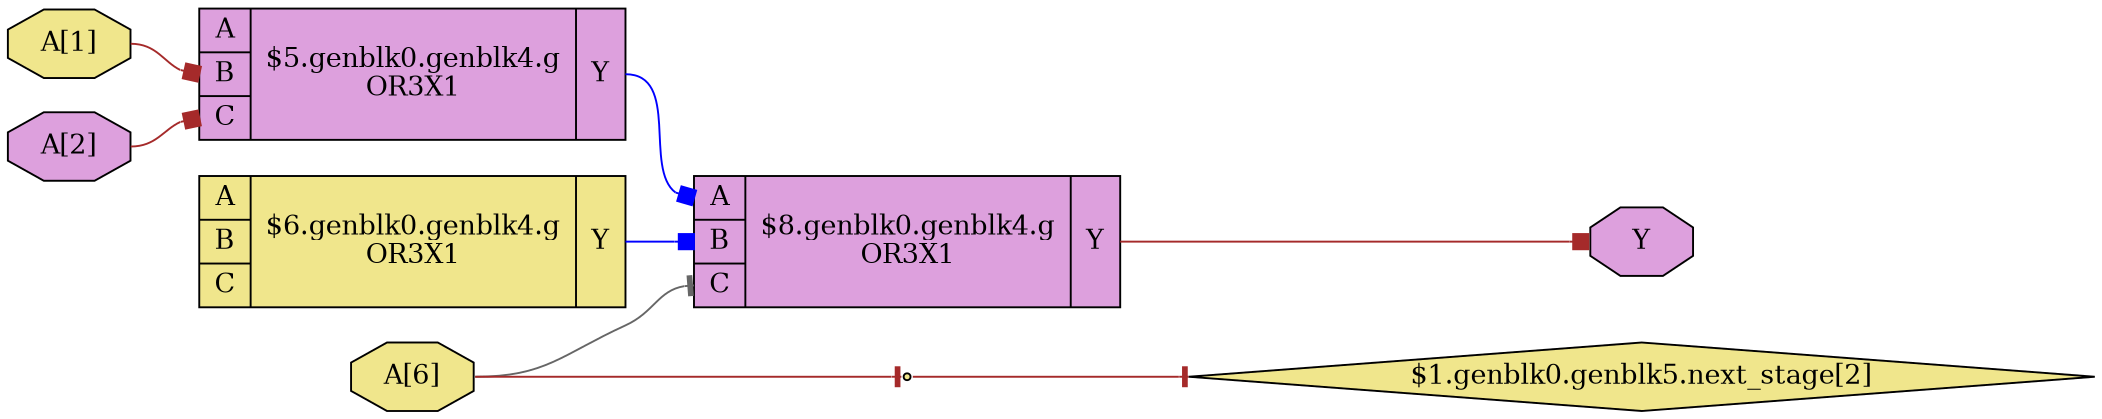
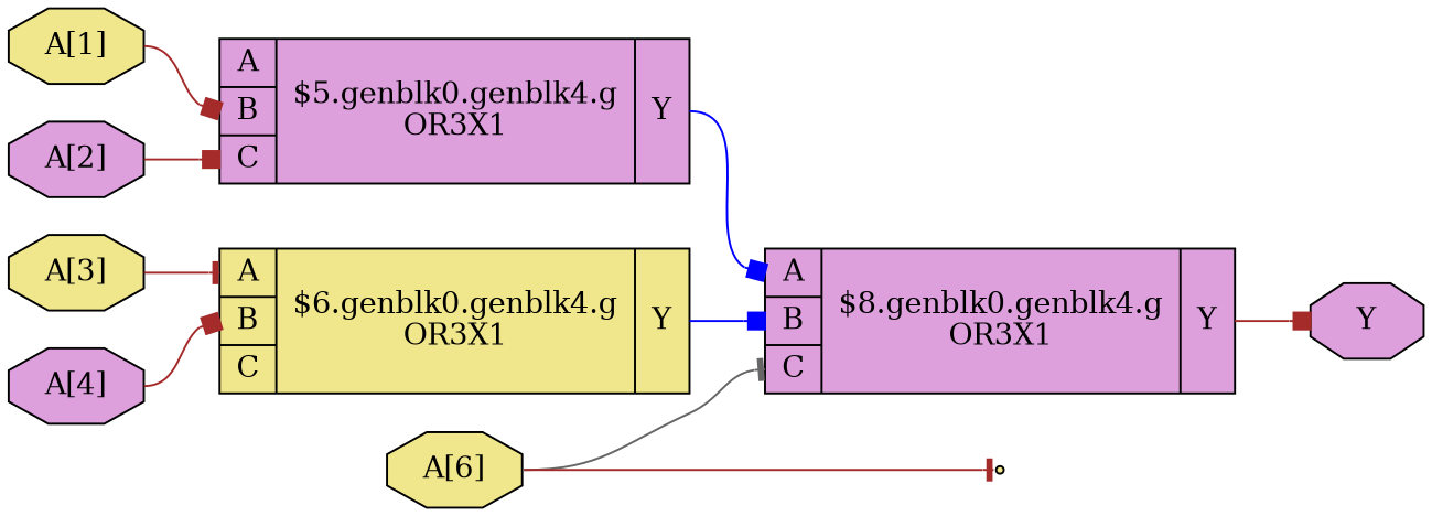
  digraph {
    rankdir=LR
    remincross=true
    node [color=black fillcolor=khaki fontcolor=black shape=octagon style=filled]
    edge [arrowhead=box color=brown fontcolor=black headport=w tailport=e]
    n1 [label="A[6]"]
    n2 [fillcolor=plum label="{{<p12> A|<p13> B|<p14> C}|$8.genblk0.genblk4.g\nOR3X1|{<p11> Y}}" shape=record color="" fontcolor=""]
    x0 [shape=point color="" fontcolor=""]
    n4 [fillcolor=plum label=Y]
-   n5 [label="$1.genblk0.genblk5.next_stage[2]" shape=diamond color="" fontcolor=""]
    n6 [label="{{<p12> A|<p13> B|<p14> C}|$6.genblk0.genblk4.g\nOR3X1|{<p11> Y}}" shape=record color="" fontcolor=""]
+   n7 [fillcolor=plum label="A[4]"]
+   n8 [label="A[3]"]
    n9 [fillcolor=plum label="A[2]"]
    n10 [fillcolor=plum label="{{<p12> A|<p13> B|<p14> C}|$5.genblk0.genblk4.g\nOR3X1|{<p11> Y}}" shape=record color="" fontcolor=""]
    n11 [label="A[1]"]
    n1 -> n2 [arrowhead=tee color=gray40 headport="p14:w"]
    n1 -> x0 [arrowhead=tee]
    n2 -> n4 [tailport="p11:e"]
-   x0 -> n5 [arrowhead=tee]
    n6 -> n2 [color=blue headport="p13:w" tailport="p11:e"]
+   n7 -> n6 [headport="p13:w"]
+   n8 -> n6 [arrowhead=tee headport="p12:w"]
    n9 -> n10 [headport="p14:w"]
    n10 -> n2 [color=blue headport="p12:w" tailport="p11:e"]
    n11 -> n10 [headport="p13:w"]
  }
